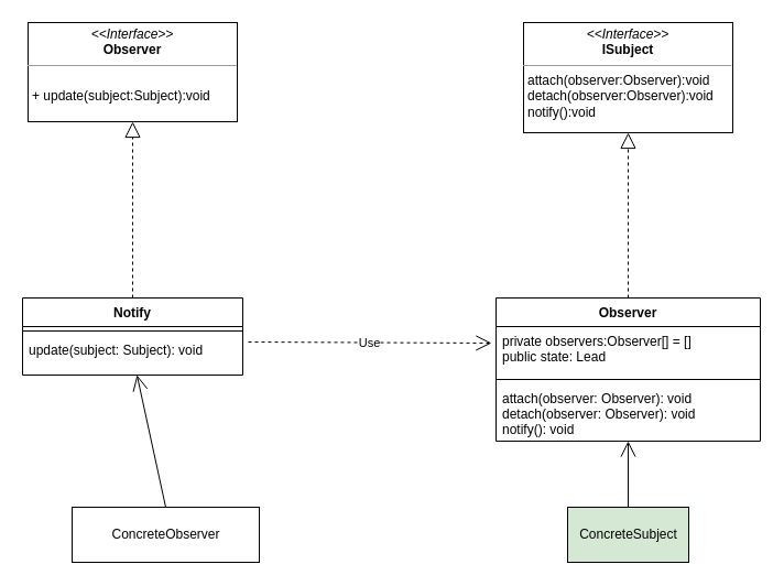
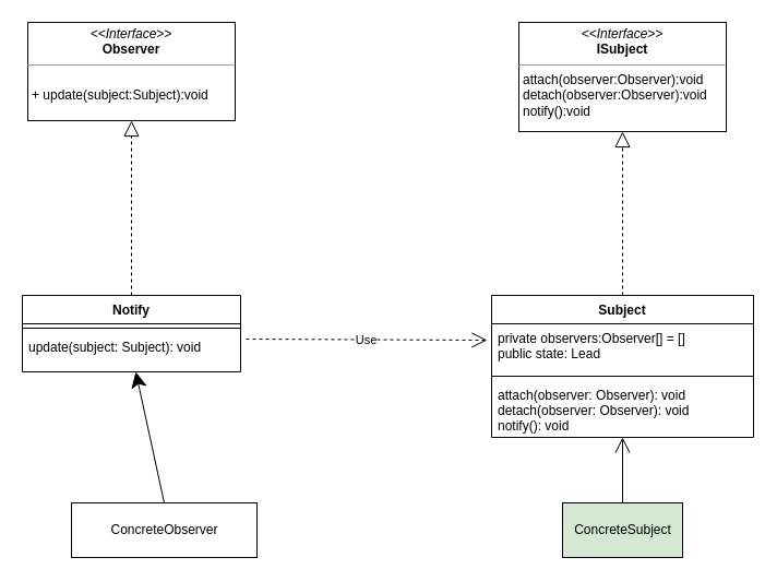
  <mxCell id="0" />
  <mxCell id="1" parent="0" />
  <mxCell id="2" value="&lt;p style=&quot;margin: 4px 0px 0px ; text-align: center&quot;&gt;&lt;i&gt;&amp;lt;&amp;lt;Interface&amp;gt;&amp;gt;&lt;/i&gt;&lt;br&gt;&lt;b&gt;Observer&lt;/b&gt;&lt;br&gt;&lt;/p&gt;&lt;hr size=&quot;1&quot;&gt;&lt;p style=&quot;margin: 0px 0px 0px 4px&quot;&gt;&lt;br&gt;&lt;/p&gt;&lt;p style=&quot;margin: 0px 0px 0px 4px&quot;&gt;+ update(subject:Subject):void&lt;br&gt;&lt;/p&gt;" style="verticalAlign=top;align=left;overflow=fill;fontSize=12;fontFamily=Helvetica;html=1;" parent="1" vertex="1"><mxGeometry x="25" y="20" width="190" height="90" as="geometry" /></mxCell>
  <mxCell id="3" value="&lt;p style=&quot;margin: 4px 0px 0px ; text-align: center&quot;&gt;&lt;i&gt;&amp;lt;&amp;lt;Interface&amp;gt;&amp;gt;&lt;/i&gt;&lt;br&gt;&lt;b&gt;ISubject&lt;/b&gt;&lt;br&gt;&lt;/p&gt;&lt;hr size=&quot;1&quot;&gt;&lt;p style=&quot;margin: 0px 0px 0px 4px&quot;&gt;&lt;/p&gt;&lt;p style=&quot;margin: 0px 0px 0px 4px&quot;&gt;attach(observer:Observer):void&lt;br&gt;detach(observer:Observer):void &lt;br&gt;notify():void&lt;br&gt;&lt;/p&gt;" style="verticalAlign=top;align=left;overflow=fill;fontSize=12;fontFamily=Helvetica;html=1;" parent="1" vertex="1"><mxGeometry x="475" y="20" width="190" height="100" as="geometry" /></mxCell>
- <mxCell id="4" value="Observer" style="swimlane;fontStyle=1;align=center;verticalAlign=top;childLayout=stackLayout;horizontal=1;startSize=26;horizontalStack=0;resizeParent=1;resizeParentMax=0;resizeLast=0;collapsible=1;marginBottom=0;" parent="1" vertex="1"><mxGeometry x="450" y="270" width="240" height="130" as="geometry" /></mxCell>
+ <mxCell id="4" value="Subject" style="swimlane;fontStyle=1;align=center;verticalAlign=top;childLayout=stackLayout;horizontal=1;startSize=26;horizontalStack=0;resizeParent=1;resizeParentMax=0;resizeLast=0;collapsible=1;marginBottom=0;" parent="1" vertex="1"><mxGeometry x="450" y="270" width="240" height="130" as="geometry" /></mxCell>
  <mxCell id="5" value="private observers:Observer[] = []&#10;    public state: Lead" style="text;strokeColor=none;fillColor=none;align=left;verticalAlign=top;spacingLeft=4;spacingRight=4;overflow=hidden;rotatable=0;points=[[0,0.5],[1,0.5]];portConstraint=eastwest;" parent="4" vertex="1"><mxGeometry y="26" width="240" height="44" as="geometry" /></mxCell>
  <mxCell id="6" value="" style="line;strokeWidth=1;fillColor=none;align=left;verticalAlign=middle;spacingTop=-1;spacingLeft=3;spacingRight=3;rotatable=0;labelPosition=right;points=[];portConstraint=eastwest;" parent="4" vertex="1"><mxGeometry y="70" width="240" height="8" as="geometry" /></mxCell>
  <mxCell id="7" value="attach(observer: Observer): void&#10;detach(observer: Observer): void&#10;notify(): void" style="text;strokeColor=none;fillColor=none;align=left;verticalAlign=top;spacingLeft=4;spacingRight=4;overflow=hidden;rotatable=0;points=[[0,0.5],[1,0.5]];portConstraint=eastwest;" parent="4" vertex="1"><mxGeometry y="78" width="240" height="52" as="geometry" /></mxCell>
  <mxCell id="8" value="" style="endArrow=block;dashed=1;endFill=0;endSize=12;html=1;exitX=0.5;exitY=0;exitDx=0;exitDy=0;" parent="1" source="4" edge="1"><mxGeometry width="160" relative="1" as="geometry"><mxPoint x="295" y="390" as="sourcePoint" /><mxPoint x="570" y="120" as="targetPoint" /></mxGeometry></mxCell>
  <mxCell id="9" value="Notify" style="swimlane;fontStyle=1;align=center;verticalAlign=top;childLayout=stackLayout;horizontal=1;startSize=26;horizontalStack=0;resizeParent=1;resizeParentMax=0;resizeLast=0;collapsible=1;marginBottom=0;" parent="1" vertex="1"><mxGeometry x="20" y="270" width="200" height="70" as="geometry" /></mxCell>
  <mxCell id="10" value="" style="line;strokeWidth=1;fillColor=none;align=left;verticalAlign=middle;spacingTop=-1;spacingLeft=3;spacingRight=3;rotatable=0;labelPosition=right;points=[];portConstraint=eastwest;" parent="9" vertex="1"><mxGeometry y="26" width="200" height="8" as="geometry" /></mxCell>
  <mxCell id="11" value=" update(subject: Subject): void" style="text;strokeColor=none;fillColor=none;align=left;verticalAlign=top;spacingLeft=4;spacingRight=4;overflow=hidden;rotatable=0;points=[[0,0.5],[1,0.5]];portConstraint=eastwest;" parent="9" vertex="1"><mxGeometry y="34" width="200" height="36" as="geometry" /></mxCell>
  <mxCell id="12" value="" style="endArrow=block;dashed=1;endFill=0;endSize=12;html=1;exitX=0.5;exitY=0;exitDx=0;exitDy=0;entryX=0.5;entryY=1;entryDx=0;entryDy=0;" parent="1" source="9" target="2" edge="1"><mxGeometry width="160" relative="1" as="geometry"><mxPoint x="295" y="390" as="sourcePoint" /><mxPoint x="455" y="390" as="targetPoint" /></mxGeometry></mxCell>
  <mxCell id="13" value="Use" style="endArrow=open;endSize=12;dashed=1;html=1;exitX=1.025;exitY=0.167;exitDx=0;exitDy=0;exitPerimeter=0;entryX=-0.017;entryY=0.341;entryDx=0;entryDy=0;entryPerimeter=0;" parent="1" source="11" target="5" edge="1"><mxGeometry width="160" relative="1" as="geometry"><mxPoint x="295" y="390" as="sourcePoint" /><mxPoint x="455" y="390" as="targetPoint" /></mxGeometry></mxCell>
  <mxCell id="14" value="ConcreteSubject" style="html=1;fillColor=#d5e8d4;" parent="1" vertex="1"><mxGeometry x="515" y="460" width="110" height="50" as="geometry" /></mxCell>
  <mxCell id="15" value="" style="endArrow=open;endFill=1;endSize=12;html=1;exitX=0.5;exitY=0;exitDx=0;exitDy=0;" parent="1" source="14" edge="1" target="7"><mxGeometry width="160" relative="1" as="geometry"><mxPoint x="295" y="230" as="sourcePoint" /><mxPoint x="581" y="403" as="targetPoint" /></mxGeometry></mxCell>
  <mxCell id="16" value="ConcreteObserver&lt;br&gt;" style="html=1;" parent="1" vertex="1"><mxGeometry x="65" y="460" width="170" height="50" as="geometry" /></mxCell>
- <mxCell id="17" value="" style="endArrow=open;endFill=1;endSize=12;html=1;exitX=0.5;exitY=0;exitDx=0;exitDy=0;" parent="1" source="16" target="11" edge="1"><mxGeometry width="160" relative="1" as="geometry"><mxPoint x="295" y="230" as="sourcePoint" /><mxPoint x="455" y="230" as="targetPoint" /></mxGeometry></mxCell>
+ <mxCell id="17" value="" style="endArrow=classic;endFill=1;endSize=12;html=1;exitX=0.5;exitY=0;exitDx=0;exitDy=0;" parent="1" source="16" target="11" edge="1"><mxGeometry width="160" relative="1" as="geometry"><mxPoint x="295" y="230" as="sourcePoint" /><mxPoint x="455" y="230" as="targetPoint" /></mxGeometry></mxCell>
